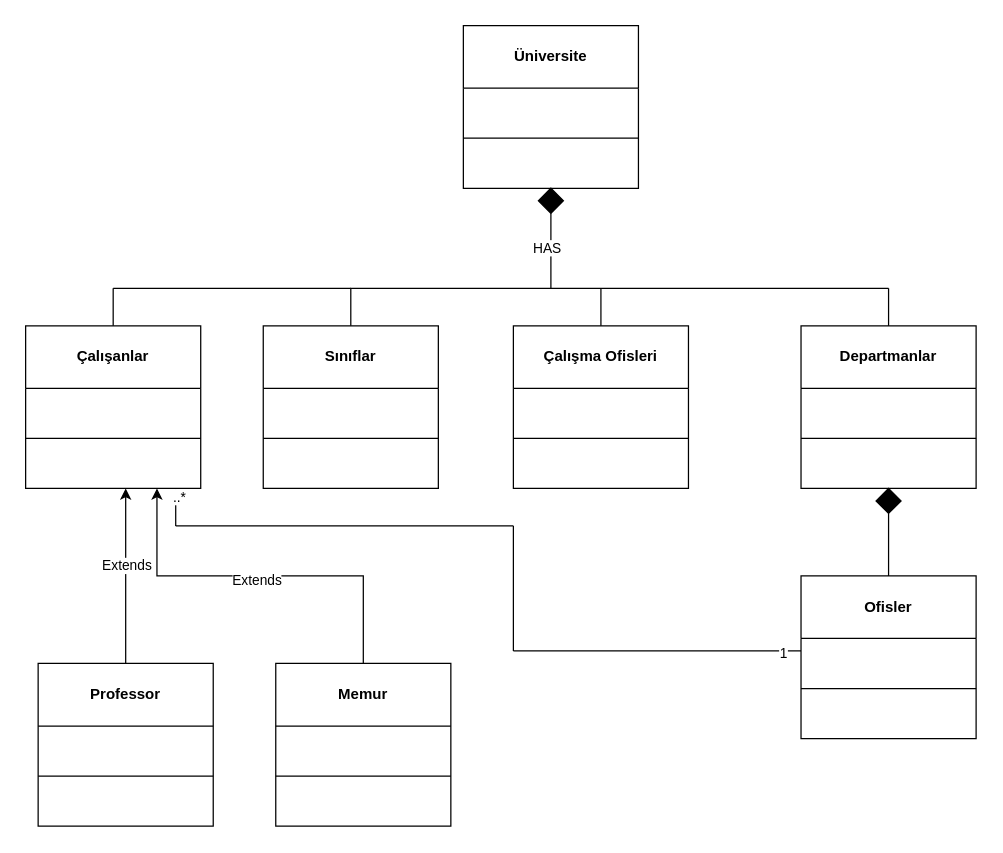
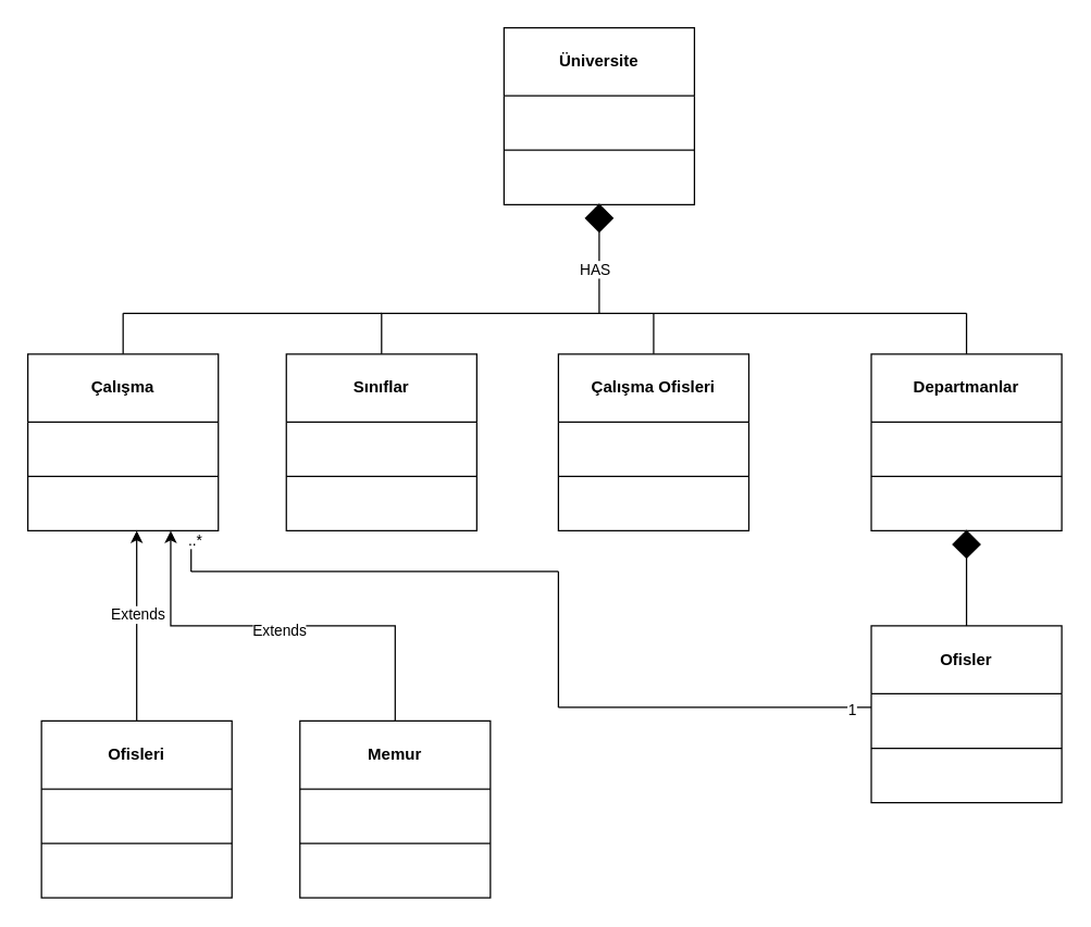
  <mxCell id="0" />
  <mxCell id="1" parent="0" />
  <mxCell id="2" value="" style="group" vertex="1" connectable="0" parent="1"><mxGeometry x="370" y="20" width="140" height="130" as="geometry" /></mxCell>
  <mxCell id="3" value="Üniversite" style="swimlane;whiteSpace=wrap;html=1;startSize=50;" vertex="1" parent="2"><mxGeometry width="140.0" height="130" as="geometry" /></mxCell>
  <mxCell id="4" value="" style="endArrow=none;html=1;rounded=0;" edge="1" parent="3"><mxGeometry width="50" height="50" relative="1" as="geometry"><mxPoint y="90" as="sourcePoint" /><mxPoint x="140" y="90" as="targetPoint" /></mxGeometry></mxCell>
  <mxCell id="5" value="" style="group" vertex="1" connectable="0" parent="1"><mxGeometry x="210" y="260" width="140" height="130" as="geometry" /></mxCell>
  <mxCell id="6" value="Sınıflar" style="swimlane;whiteSpace=wrap;html=1;startSize=50;" vertex="1" parent="5"><mxGeometry width="140.0" height="130" as="geometry" /></mxCell>
  <mxCell id="7" value="" style="endArrow=none;html=1;rounded=0;" edge="1" parent="6"><mxGeometry width="50" height="50" relative="1" as="geometry"><mxPoint y="90" as="sourcePoint" /><mxPoint x="140" y="90" as="targetPoint" /></mxGeometry></mxCell>
  <mxCell id="8" value="" style="group" vertex="1" connectable="0" parent="1"><mxGeometry x="640" y="260" width="140" height="130" as="geometry" /></mxCell>
  <mxCell id="9" value="Departmanlar" style="swimlane;whiteSpace=wrap;html=1;startSize=50;" vertex="1" parent="8"><mxGeometry width="140.0" height="130" as="geometry" /></mxCell>
  <mxCell id="10" value="" style="endArrow=none;html=1;rounded=0;" edge="1" parent="9"><mxGeometry width="50" height="50" relative="1" as="geometry"><mxPoint y="90" as="sourcePoint" /><mxPoint x="140" y="90" as="targetPoint" /></mxGeometry></mxCell>
  <mxCell id="11" value="" style="group" vertex="1" connectable="0" parent="1"><mxGeometry x="410" y="260" width="140" height="130" as="geometry" /></mxCell>
  <mxCell id="12" value="Çalışma Ofisleri" style="swimlane;whiteSpace=wrap;html=1;startSize=50;" vertex="1" parent="11"><mxGeometry width="140.0" height="130" as="geometry" /></mxCell>
  <mxCell id="13" value="" style="endArrow=none;html=1;rounded=0;" edge="1" parent="12"><mxGeometry width="50" height="50" relative="1" as="geometry"><mxPoint y="90" as="sourcePoint" /><mxPoint x="140" y="90" as="targetPoint" /></mxGeometry></mxCell>
  <mxCell id="14" value="" style="endArrow=none;html=1;rounded=0;exitX=0.5;exitY=0;exitDx=0;exitDy=0;" edge="1" parent="1" source="6"><mxGeometry width="50" height="50" relative="1" as="geometry"><mxPoint x="310" y="280" as="sourcePoint" /><mxPoint x="710" y="230" as="targetPoint" /><Array as="points"><mxPoint x="280" y="230" /></Array></mxGeometry></mxCell>
  <mxCell id="15" value="" style="endArrow=none;html=1;rounded=0;exitX=0.5;exitY=0;exitDx=0;exitDy=0;" edge="1" parent="1" source="12"><mxGeometry width="50" height="50" relative="1" as="geometry"><mxPoint x="310" y="280" as="sourcePoint" /><mxPoint x="480" y="230" as="targetPoint" /></mxGeometry></mxCell>
  <mxCell id="16" value="" style="endArrow=none;html=1;rounded=0;exitX=0.5;exitY=0;exitDx=0;exitDy=0;" edge="1" parent="1" source="9"><mxGeometry width="50" height="50" relative="1" as="geometry"><mxPoint x="434" y="270" as="sourcePoint" /><mxPoint x="710" y="230" as="targetPoint" /></mxGeometry></mxCell>
  <mxCell id="17" value="" style="rhombus;labelBackgroundColor=none;fillColor=#000000;" vertex="1" parent="1"><mxGeometry x="430" y="150" width="20" height="20" as="geometry" /></mxCell>
  <mxCell id="18" value="" style="endArrow=none;html=1;rounded=0;entryX=0.5;entryY=1;entryDx=0;entryDy=0;" edge="1" parent="1" target="17"><mxGeometry width="50" height="50" relative="1" as="geometry"><mxPoint x="440" y="230" as="sourcePoint" /><mxPoint x="330" y="320" as="targetPoint" /></mxGeometry></mxCell>
  <mxCell id="19" value="HAS" style="edgeLabel;html=1;align=center;verticalAlign=middle;resizable=0;points=[];" vertex="1" connectable="0" parent="18"><mxGeometry x="0.1" y="4" relative="1" as="geometry"><mxPoint as="offset" /></mxGeometry></mxCell>
  <mxCell id="20" value="" style="rhombus;labelBackgroundColor=none;fillColor=#000000;" vertex="1" parent="1"><mxGeometry x="700" y="390" width="20" height="20" as="geometry" /></mxCell>
  <mxCell id="21" value="" style="group" vertex="1" connectable="0" parent="1"><mxGeometry x="640" y="460" width="140" height="130" as="geometry" /></mxCell>
  <mxCell id="22" value="Ofisler" style="swimlane;whiteSpace=wrap;html=1;startSize=50;" vertex="1" parent="21"><mxGeometry width="140.0" height="130" as="geometry" /></mxCell>
  <mxCell id="23" value="" style="endArrow=none;html=1;rounded=0;" edge="1" parent="22"><mxGeometry width="50" height="50" relative="1" as="geometry"><mxPoint y="90" as="sourcePoint" /><mxPoint x="140" y="90" as="targetPoint" /></mxGeometry></mxCell>
  <mxCell id="24" value="" style="group" vertex="1" connectable="0" parent="1"><mxGeometry x="20" y="260" width="140" height="130" as="geometry" /></mxCell>
- <mxCell id="25" value="Çalışanlar" style="swimlane;whiteSpace=wrap;html=1;startSize=50;" vertex="1" parent="24"><mxGeometry width="140.0" height="130" as="geometry" /></mxCell>
+ <mxCell id="25" value="Çalışma" style="swimlane;whiteSpace=wrap;html=1;startSize=50;" vertex="1" parent="24"><mxGeometry width="140.0" height="130" as="geometry" /></mxCell>
  <mxCell id="26" value="" style="endArrow=none;html=1;rounded=0;" edge="1" parent="25"><mxGeometry width="50" height="50" relative="1" as="geometry"><mxPoint y="90" as="sourcePoint" /><mxPoint x="140" y="90" as="targetPoint" /></mxGeometry></mxCell>
  <mxCell id="27" value="" style="endArrow=none;html=1;rounded=0;entryX=0.5;entryY=1;entryDx=0;entryDy=0;exitX=0.5;exitY=0;exitDx=0;exitDy=0;" edge="1" parent="1" source="22" target="20"><mxGeometry width="50" height="50" relative="1" as="geometry"><mxPoint x="280" y="370" as="sourcePoint" /><mxPoint x="330" y="320" as="targetPoint" /></mxGeometry></mxCell>
  <mxCell id="28" value="" style="group" vertex="1" connectable="0" parent="1"><mxGeometry x="30" y="530" width="140" height="130" as="geometry" /></mxCell>
  <mxCell id="29" style="edgeStyle=orthogonalEdgeStyle;rounded=0;orthogonalLoop=1;jettySize=auto;html=1;" edge="1" parent="28" source="31"><mxGeometry relative="1" as="geometry"><mxPoint x="70" y="-140" as="targetPoint" /></mxGeometry></mxCell>
  <mxCell id="30" value="Extends" style="edgeLabel;html=1;align=center;verticalAlign=middle;resizable=0;points=[];" vertex="1" connectable="0" parent="29"><mxGeometry x="0.125" relative="1" as="geometry"><mxPoint as="offset" /></mxGeometry></mxCell>
- <mxCell id="31" value="Professor" style="swimlane;whiteSpace=wrap;html=1;startSize=50;" vertex="1" parent="28"><mxGeometry width="140.0" height="130" as="geometry" /></mxCell>
+ <mxCell id="31" value="Ofisleri" style="swimlane;whiteSpace=wrap;html=1;startSize=50;" vertex="1" parent="28"><mxGeometry width="140.0" height="130" as="geometry" /></mxCell>
  <mxCell id="32" value="" style="endArrow=none;html=1;rounded=0;" edge="1" parent="31"><mxGeometry width="50" height="50" relative="1" as="geometry"><mxPoint y="90" as="sourcePoint" /><mxPoint x="140" y="90" as="targetPoint" /></mxGeometry></mxCell>
  <mxCell id="33" value="" style="group" vertex="1" connectable="0" parent="1"><mxGeometry x="220" y="530" width="140" height="130" as="geometry" /></mxCell>
  <mxCell id="34" value="Memur" style="swimlane;whiteSpace=wrap;html=1;startSize=50;" vertex="1" parent="33"><mxGeometry width="140.0" height="130" as="geometry" /></mxCell>
  <mxCell id="35" value="" style="endArrow=none;html=1;rounded=0;" edge="1" parent="34"><mxGeometry width="50" height="50" relative="1" as="geometry"><mxPoint y="90" as="sourcePoint" /><mxPoint x="140" y="90" as="targetPoint" /></mxGeometry></mxCell>
  <mxCell id="36" style="edgeStyle=orthogonalEdgeStyle;rounded=0;orthogonalLoop=1;jettySize=auto;html=1;entryX=0.75;entryY=1;entryDx=0;entryDy=0;exitX=0.5;exitY=0;exitDx=0;exitDy=0;" edge="1" parent="1" source="34" target="25"><mxGeometry relative="1" as="geometry" /></mxCell>
  <mxCell id="37" value="Extends" style="edgeLabel;html=1;align=center;verticalAlign=middle;resizable=0;points=[];" vertex="1" connectable="0" parent="36"><mxGeometry x="0.023" y="3" relative="1" as="geometry"><mxPoint as="offset" /></mxGeometry></mxCell>
  <mxCell id="38" value="" style="endArrow=none;html=1;rounded=0;" edge="1" parent="1"><mxGeometry width="50" height="50" relative="1" as="geometry"><mxPoint x="90" y="230" as="sourcePoint" /><mxPoint x="280" y="230" as="targetPoint" /></mxGeometry></mxCell>
  <mxCell id="39" value="" style="endArrow=none;html=1;rounded=0;exitX=0.5;exitY=0;exitDx=0;exitDy=0;" edge="1" parent="1" source="25"><mxGeometry width="50" height="50" relative="1" as="geometry"><mxPoint x="130" y="170" as="sourcePoint" /><mxPoint x="90" y="230" as="targetPoint" /></mxGeometry></mxCell>
  <mxCell id="40" value="" style="endArrow=none;html=1;rounded=0;" edge="1" parent="1"><mxGeometry width="50" height="50" relative="1" as="geometry"><mxPoint x="410" y="520" as="sourcePoint" /><mxPoint x="640" y="520" as="targetPoint" /></mxGeometry></mxCell>
  <mxCell id="41" value="1" style="edgeLabel;html=1;align=center;verticalAlign=middle;resizable=0;points=[];" vertex="1" connectable="0" parent="40"><mxGeometry x="0.87" y="-1" relative="1" as="geometry"><mxPoint as="offset" /></mxGeometry></mxCell>
  <mxCell id="42" value="" style="endArrow=none;html=1;rounded=0;" edge="1" parent="1"><mxGeometry width="50" height="50" relative="1" as="geometry"><mxPoint x="140" y="420" as="sourcePoint" /><mxPoint x="410" y="420" as="targetPoint" /></mxGeometry></mxCell>
  <mxCell id="43" value="" style="endArrow=none;html=1;rounded=0;" edge="1" parent="1"><mxGeometry width="50" height="50" relative="1" as="geometry"><mxPoint x="410" y="420" as="sourcePoint" /><mxPoint x="410" y="520" as="targetPoint" /></mxGeometry></mxCell>
  <mxCell id="44" value="" style="endArrow=none;html=1;rounded=0;" edge="1" parent="1"><mxGeometry width="50" height="50" relative="1" as="geometry"><mxPoint x="140" y="390" as="sourcePoint" /><mxPoint x="140" y="420" as="targetPoint" /></mxGeometry></mxCell>
  <mxCell id="45" value="..*" style="edgeLabel;html=1;align=center;verticalAlign=middle;resizable=0;points=[];" vertex="1" connectable="0" parent="44"><mxGeometry x="-0.6" y="2" relative="1" as="geometry"><mxPoint as="offset" /></mxGeometry></mxCell>
